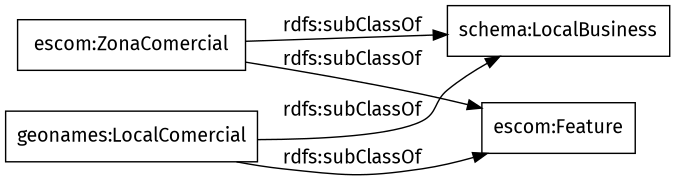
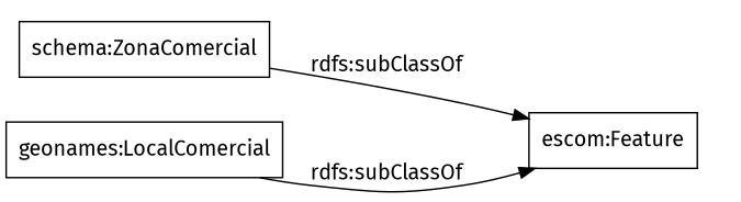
  digraph {
    fontname="Fira Sans"
    rankdir=LR
    node [color=black fontname="Fira Sans" shape=rectangle]
    edge [fontname="Fira Sans"]
-   "escom:ZonaComercial"
-   "schema:LocalBusiness"
+   "escom:ZonaComercial" [label="schema:ZonaComercial"]
    n3 [label="escom:Feature"]
    n4 [label="geonames:LocalComercial"]
-   "escom:ZonaComercial" -> "schema:LocalBusiness" [label="rdfs:subClassOf"]
    "escom:ZonaComercial" -> n3 [label="rdfs:subClassOf"]
-   n4 -> "schema:LocalBusiness" [label="rdfs:subClassOf"]
    n4 -> n3 [label="rdfs:subClassOf"]
  }
